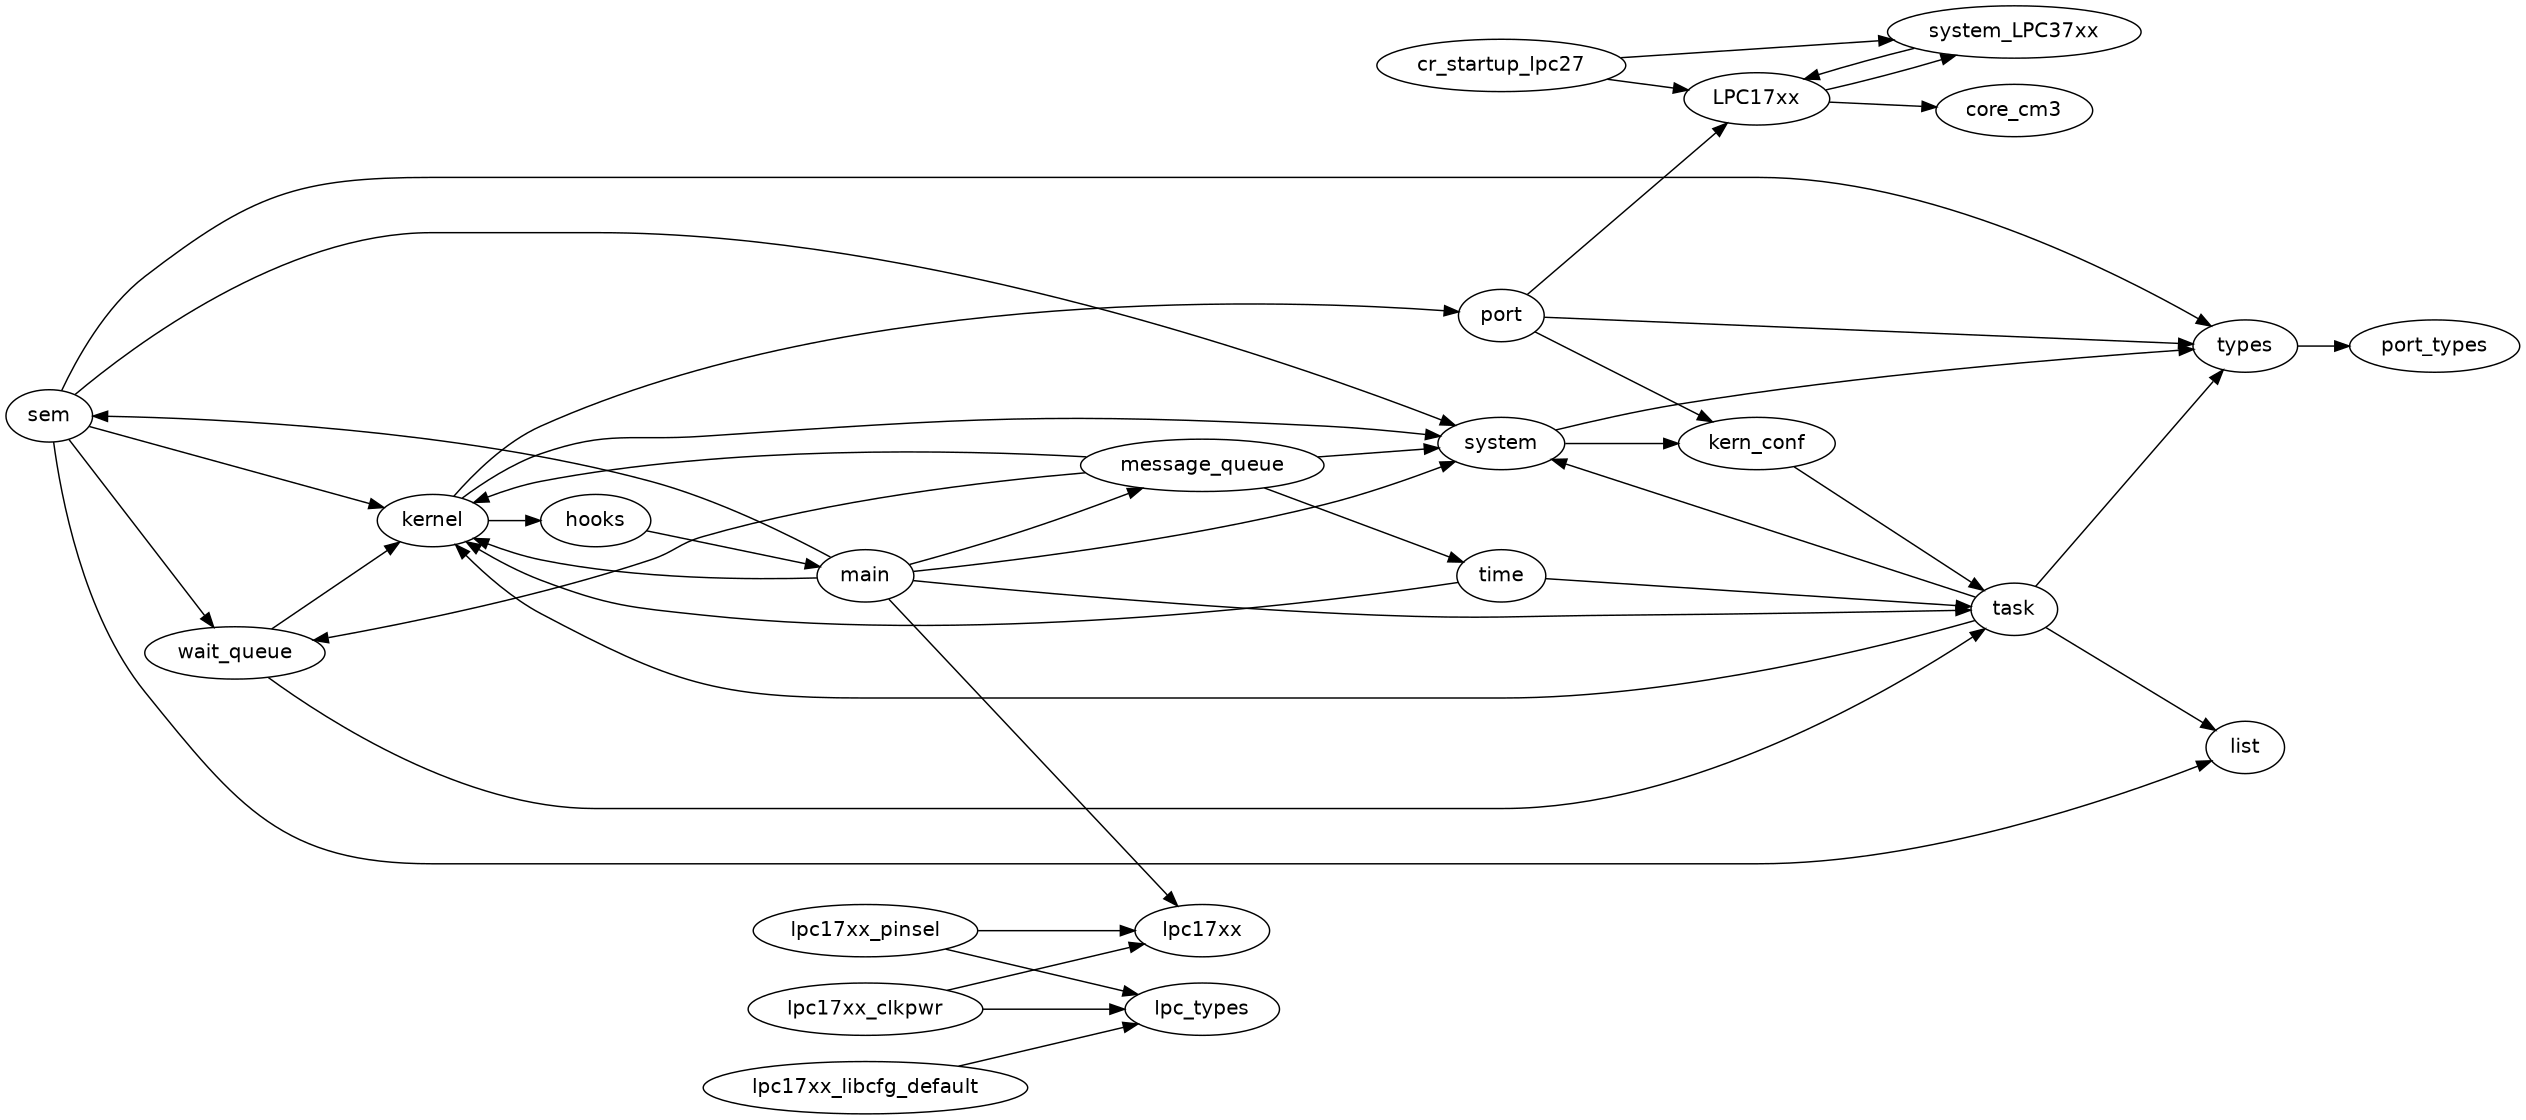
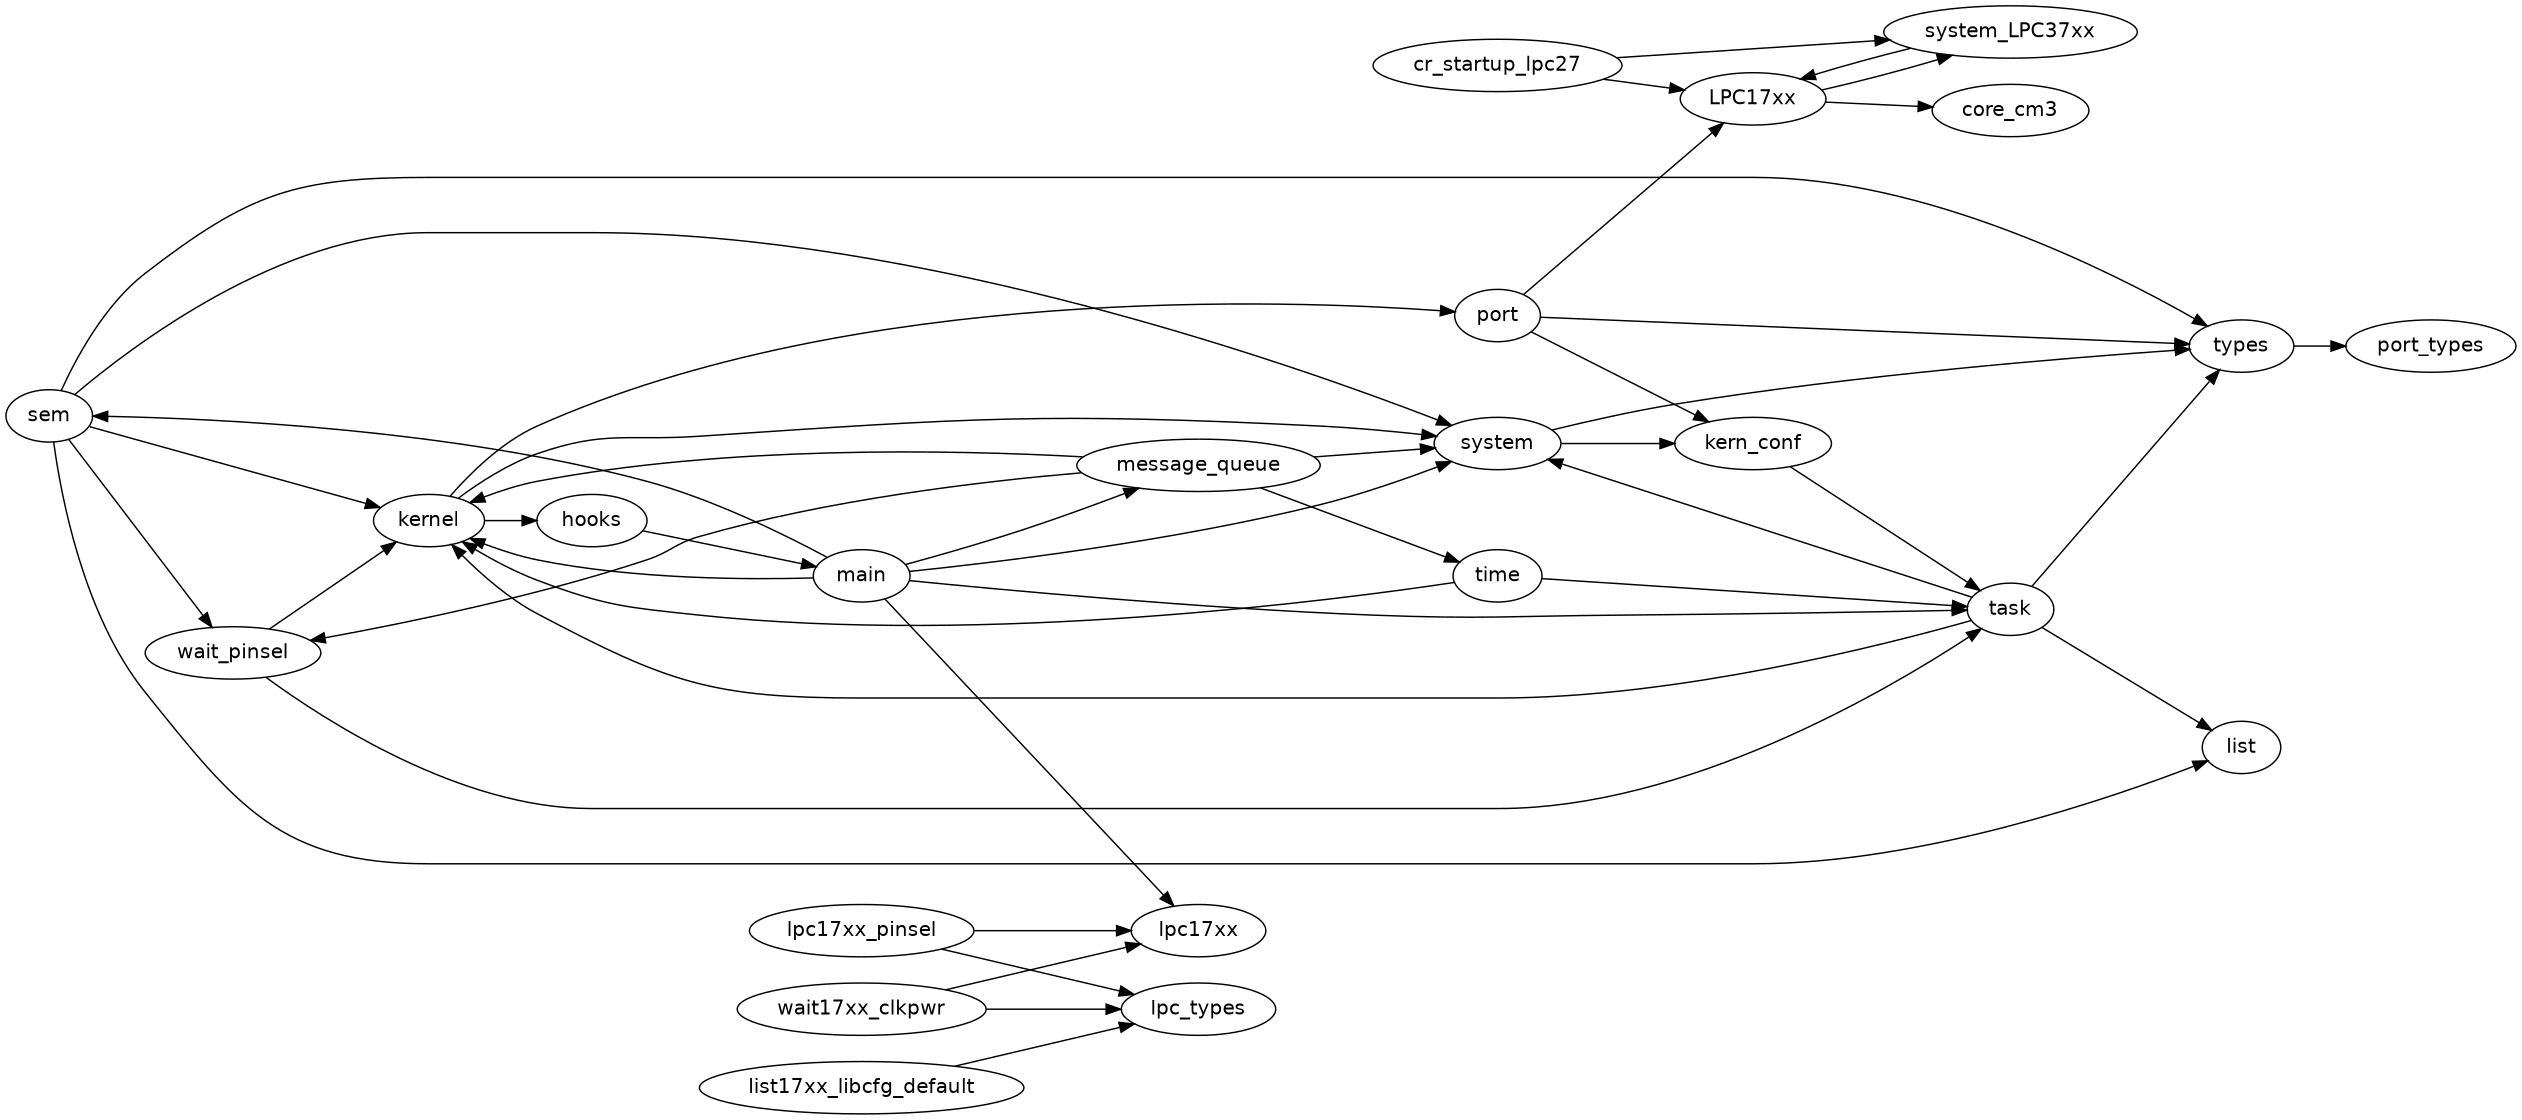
  digraph {
    clusterrank=local
    fontname="DejaVu Sans"
    fontsize=16
    rankdir=LR
    node [fontname="DejaVu Sans"]
    edge [fontname="DejaVu Sans"]
    sem
-   wait_queue
+   wait_queue [label=wait_pinsel]
    kernel
    n4 [label=system]
    types
    list
    task
    hooks
    port
    kern_conf
    port_types
    time
    main
    LPC17xx
-   lpc17xx_clkpwr
+   lpc17xx_clkpwr [label=wait17xx_clkpwr]
    lpc_types
    lpc17xx
    message_queue
    n19 [label=cr_startup_lpc27]
    n20 [label=system_LPC37xx]
    core_cm3
-   lpc17xx_libcfg_default
+   lpc17xx_libcfg_default [label=list17xx_libcfg_default]
    lpc17xx_pinsel
    sem -> wait_queue
    sem -> kernel
    sem -> n4
    sem -> types
    sem -> list
    wait_queue -> kernel
    wait_queue -> task
    kernel -> n4
    kernel -> hooks
    kernel -> port
    n4 -> types
    n4 -> kern_conf
    types -> port_types
    task -> kernel
    task -> n4
    task -> types
    task -> list
    hooks -> main
    port -> types
    port -> kern_conf
    port -> LPC17xx
    kern_conf -> task
    time -> kernel
    time -> task
    main -> sem
    main -> kernel
    main -> n4
    main -> task
    main -> lpc17xx
    main -> message_queue
    LPC17xx -> n20
    LPC17xx -> core_cm3
    lpc17xx_clkpwr -> lpc_types
    lpc17xx_clkpwr -> lpc17xx
    message_queue -> wait_queue
    message_queue -> kernel
    message_queue -> n4
    message_queue -> time
    n19 -> LPC17xx
    n19 -> n20
    n20 -> LPC17xx
    lpc17xx_libcfg_default -> lpc_types
    lpc17xx_pinsel -> lpc_types
    lpc17xx_pinsel -> lpc17xx
  }
